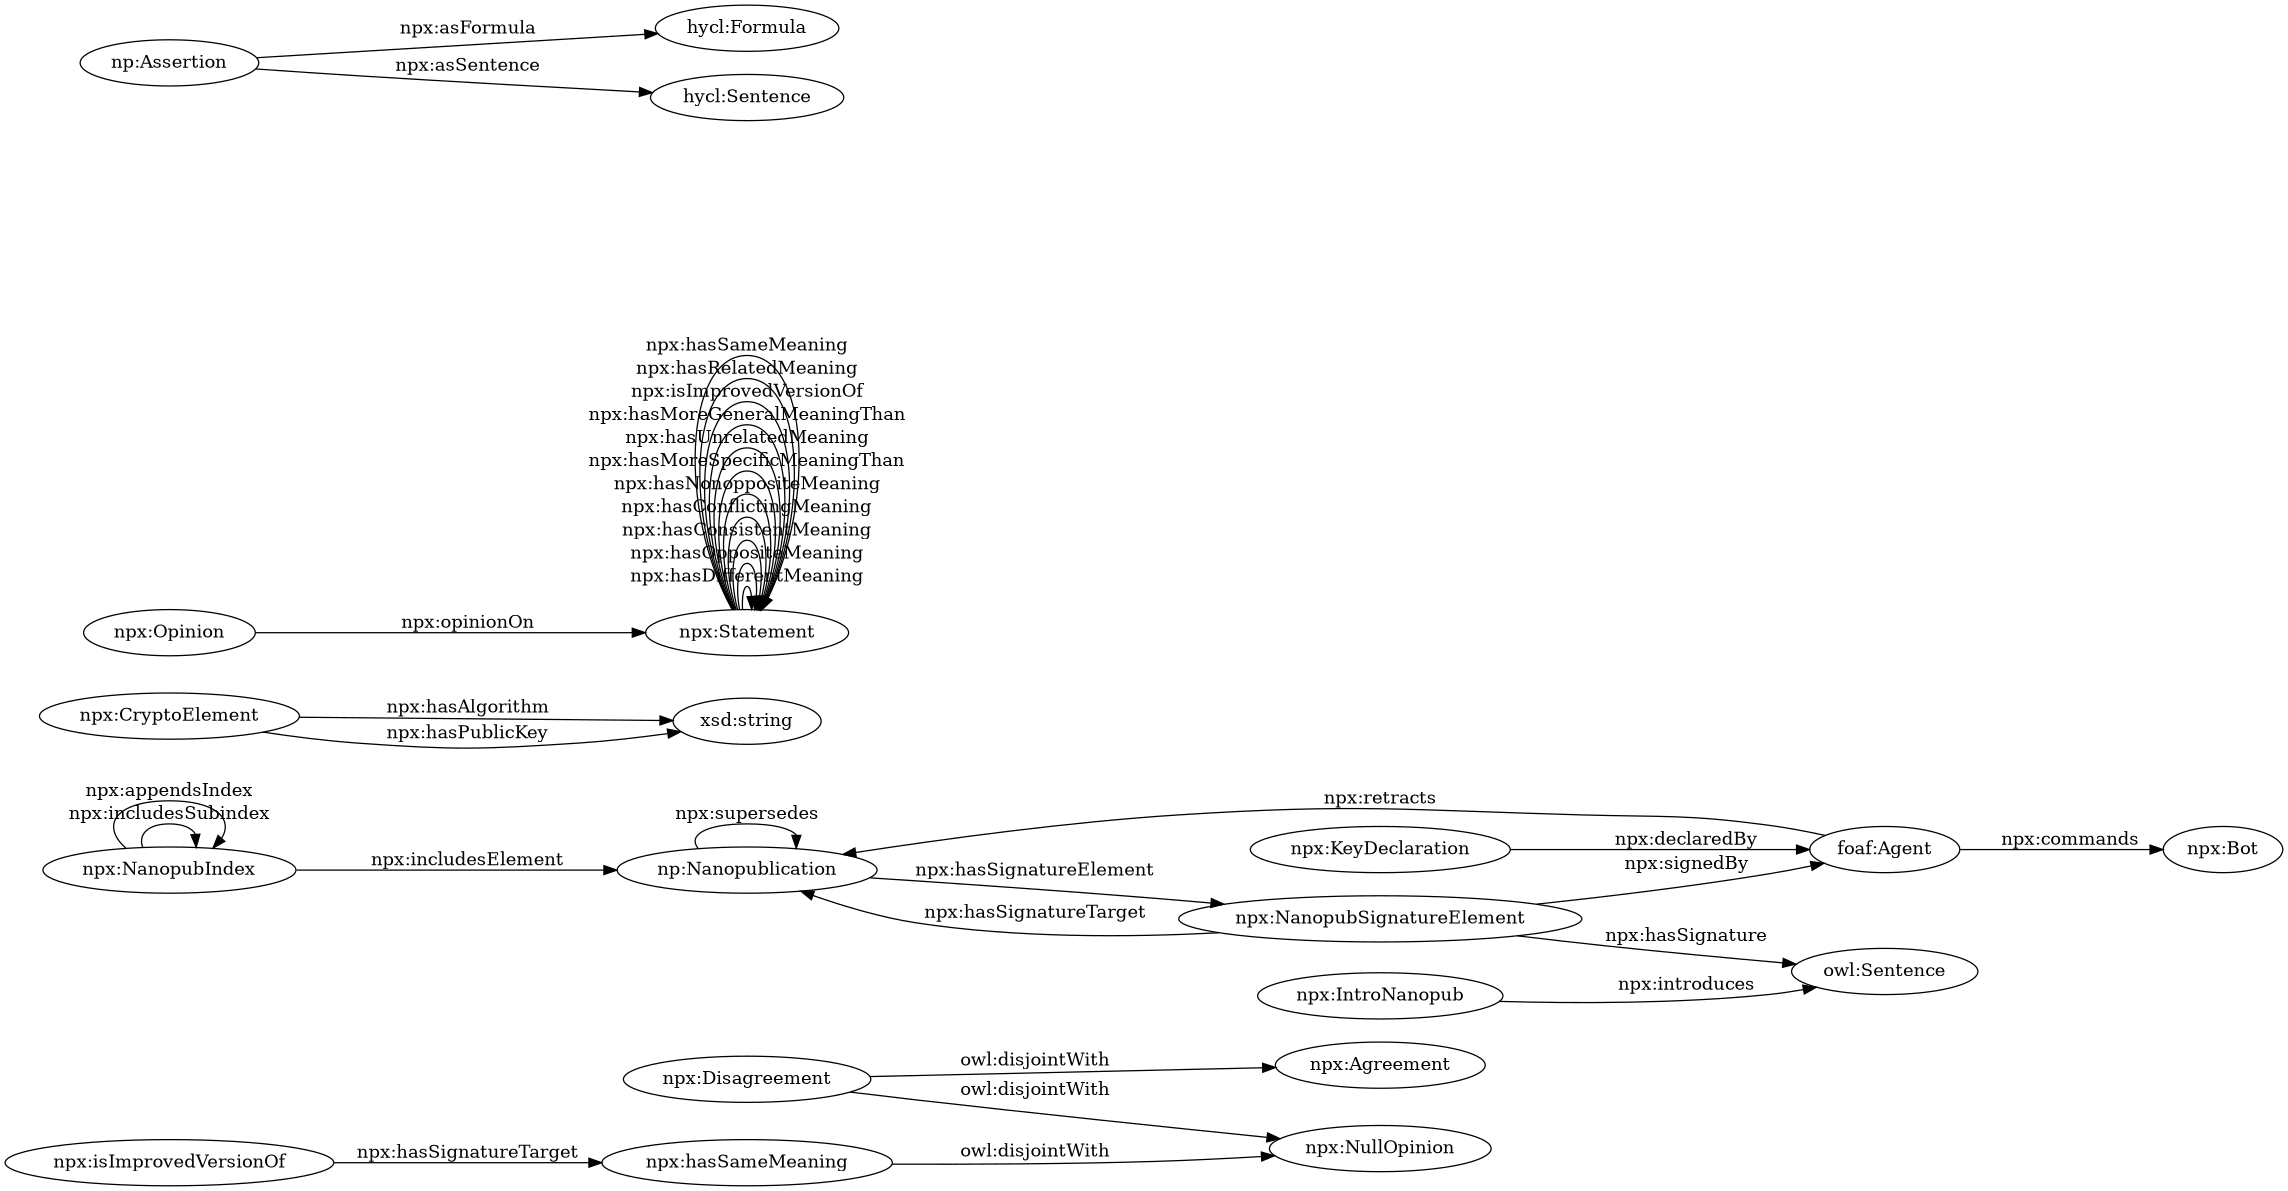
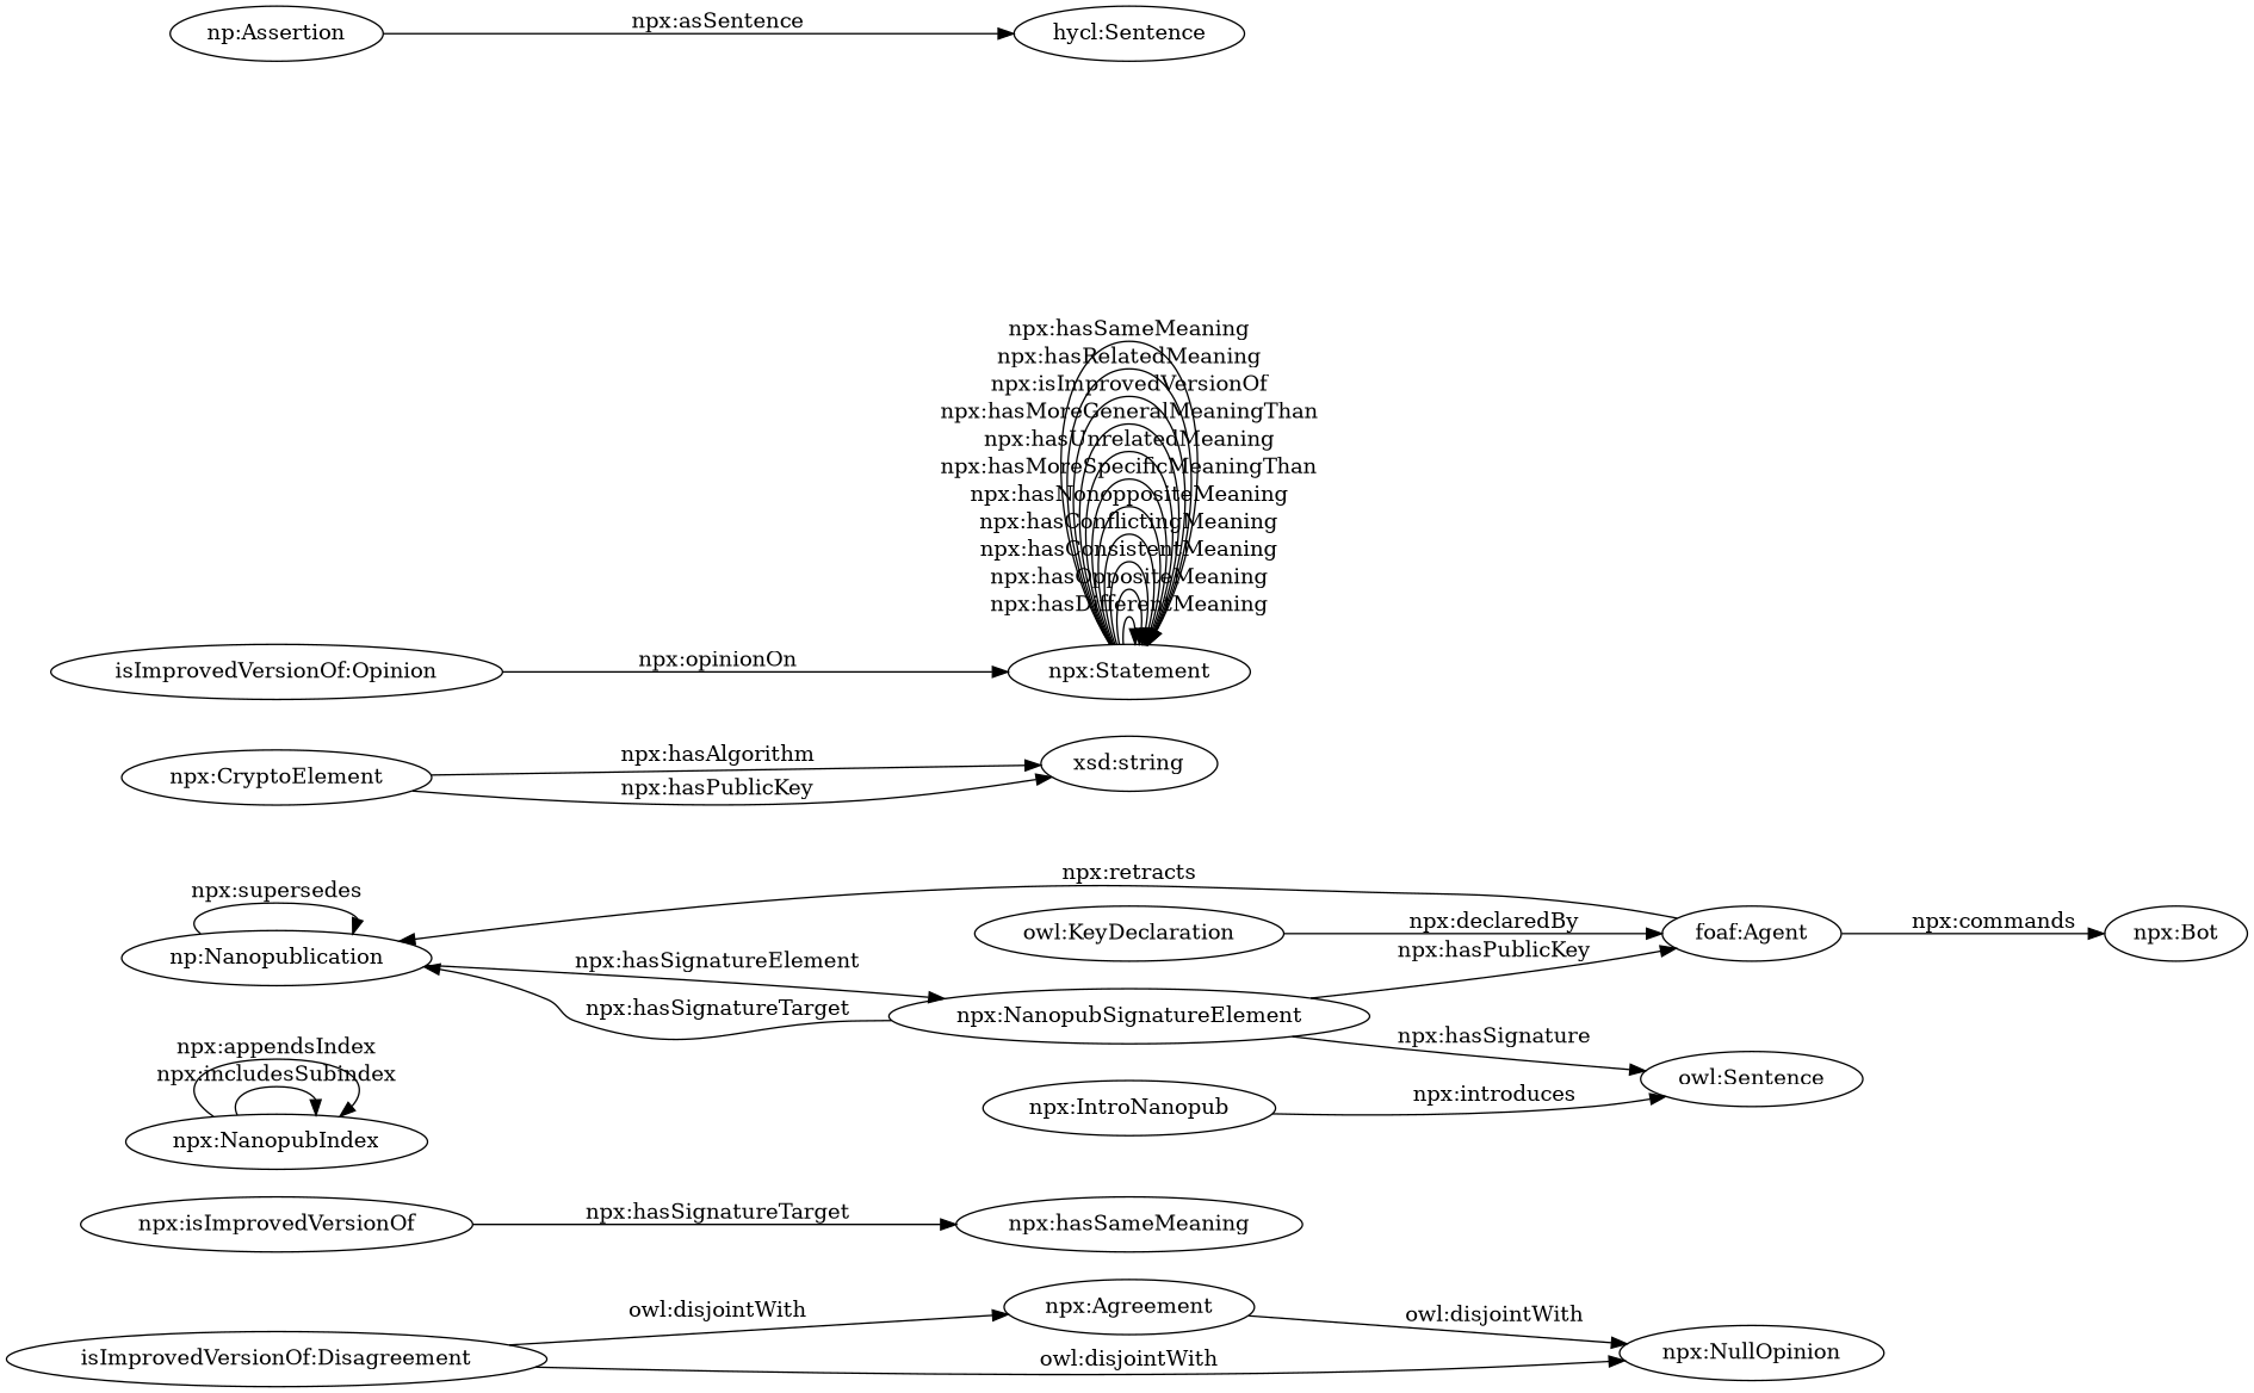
  digraph {
    rankdir=LR
    "npx:Agreement"
    "npx:NullOpinion"
-   "npx:Disagreement"
+   "npx:Disagreement" [label="isImprovedVersionOf:Disagreement"]
    "npx:isImprovedVersionOf"
    "npx:hasSameMeaning"
    "npx:NanopubIndex"
    "np:Nanopublication"
    "npx:NanopubSignatureElement"
    "npx:CryptoElement"
    "xsd:string"
    "npx:Statement"
    "np:Assertion"
-   "hycl:Formula"
    "hycl:Sentence"
-   "npx:Opinion"
+   "npx:Opinion" [label="isImprovedVersionOf:Opinion"]
    "foaf:Agent"
    n17 [label="owl:Sentence"]
    "npx:Bot"
    "npx:IntroNanopub"
-   "npx:KeyDeclaration"
-   "npx:hasSameMeaning" -> "npx:NullOpinion" [label="owl:disjointWith"]
+   "npx:KeyDeclaration" [label="owl:KeyDeclaration"]
+   "npx:Agreement" -> "npx:NullOpinion" [label="owl:disjointWith"]
    "npx:Disagreement" -> "npx:Agreement" [label="owl:disjointWith"]
    "npx:Disagreement" -> "npx:NullOpinion" [label="owl:disjointWith"]
    "npx:isImprovedVersionOf" -> "npx:hasSameMeaning" [label="npx:hasSignatureTarget"]
    "npx:NanopubIndex" -> "npx:NanopubIndex" [label="npx:includesSubindex"]
    "npx:NanopubIndex" -> "npx:NanopubIndex" [label="npx:appendsIndex"]
-   "npx:NanopubIndex" -> "np:Nanopublication" [label="npx:includesElement"]
    "np:Nanopublication" -> "np:Nanopublication" [label="npx:supersedes"]
    "np:Nanopublication" -> "npx:NanopubSignatureElement" [label="npx:hasSignatureElement"]
    "npx:NanopubSignatureElement" -> "np:Nanopublication" [label="npx:hasSignatureTarget"]
-   "npx:NanopubSignatureElement" -> "foaf:Agent" [label="npx:signedBy"]
+   "npx:NanopubSignatureElement" -> "foaf:Agent" [label="npx:hasPublicKey"]
    "npx:NanopubSignatureElement" -> n17 [label="npx:hasSignature"]
    "npx:CryptoElement" -> "xsd:string" [label="npx:hasAlgorithm"]
    "npx:CryptoElement" -> "xsd:string" [label="npx:hasPublicKey"]
    "npx:Statement" -> "npx:Statement" [label="npx:hasDifferentMeaning"]
    "npx:Statement" -> "npx:Statement" [label="npx:hasOppositeMeaning"]
    "npx:Statement" -> "npx:Statement" [label="npx:hasConsistentMeaning"]
    "npx:Statement" -> "npx:Statement" [label="npx:hasConflictingMeaning"]
    "npx:Statement" -> "npx:Statement" [label="npx:hasNonoppositeMeaning"]
    "npx:Statement" -> "npx:Statement" [label="npx:hasMoreSpecificMeaningThan"]
    "npx:Statement" -> "npx:Statement" [label="npx:hasUnrelatedMeaning"]
    "npx:Statement" -> "npx:Statement" [label="npx:hasMoreGeneralMeaningThan"]
    "npx:Statement" -> "npx:Statement" [label="npx:isImprovedVersionOf"]
    "npx:Statement" -> "npx:Statement" [label="npx:hasRelatedMeaning"]
    "npx:Statement" -> "npx:Statement" [label="npx:hasSameMeaning"]
-   "np:Assertion" -> "hycl:Formula" [label="npx:asFormula"]
    "np:Assertion" -> "hycl:Sentence" [label="npx:asSentence"]
    "npx:Opinion" -> "npx:Statement" [label="npx:opinionOn"]
    "foaf:Agent" -> "np:Nanopublication" [label="npx:retracts"]
    "foaf:Agent" -> "npx:Bot" [label="npx:commands"]
    "npx:IntroNanopub" -> n17 [label="npx:introduces"]
    "npx:KeyDeclaration" -> "foaf:Agent" [label="npx:declaredBy"]
  }
